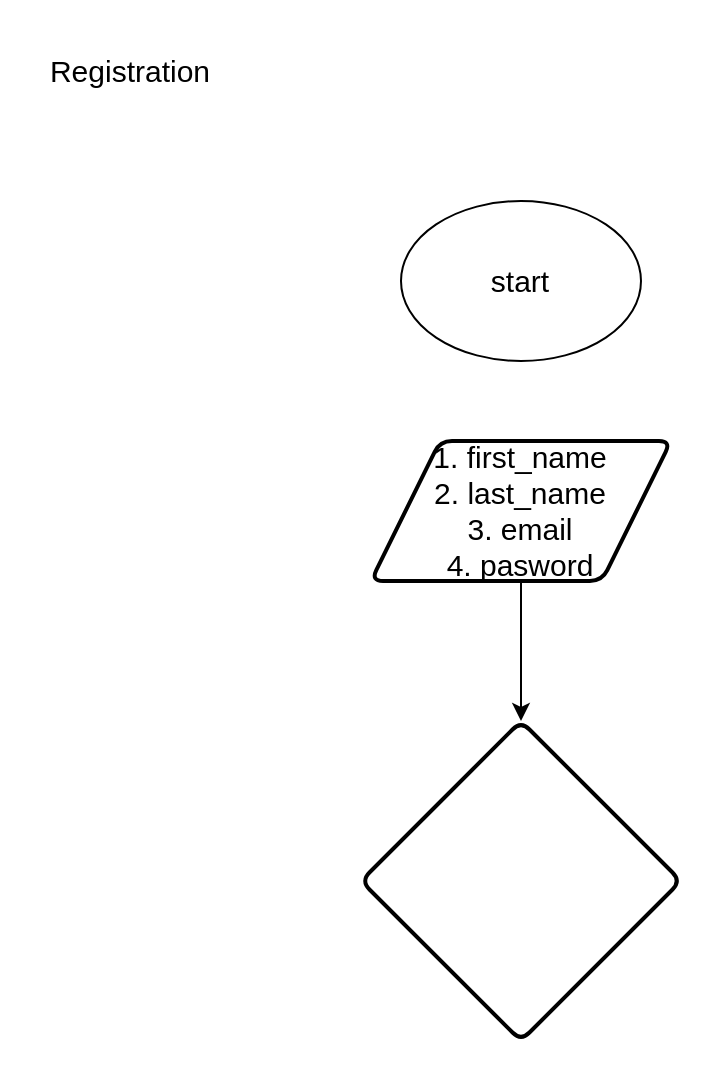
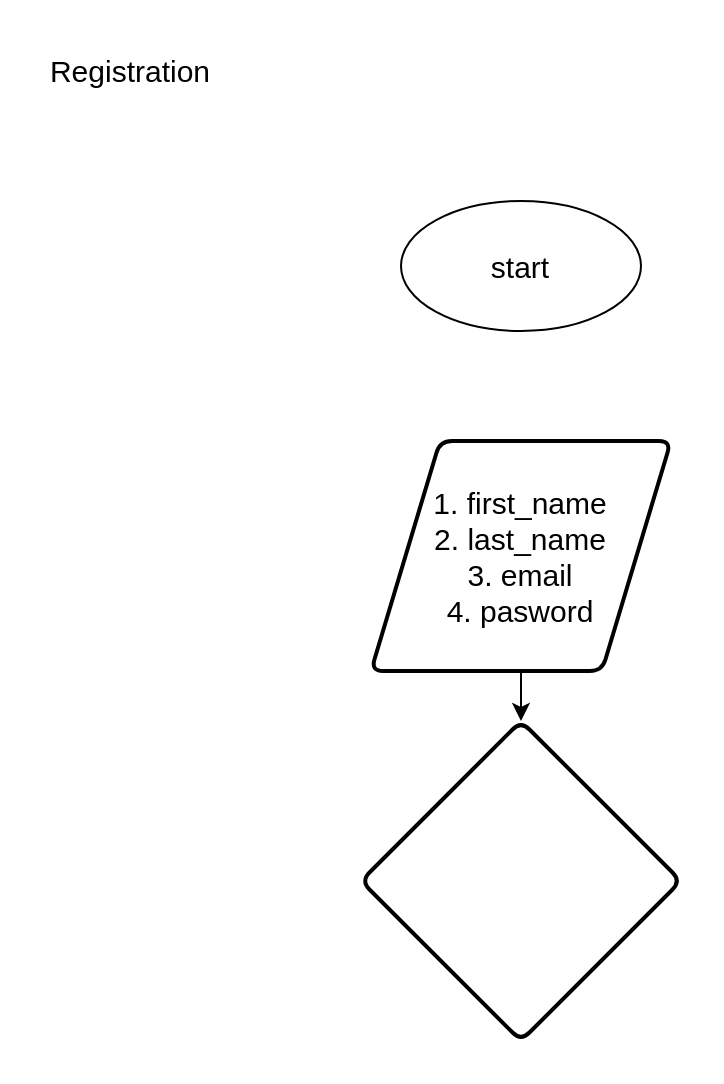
  <mxCell id="0" />
  <mxCell id="1" parent="0" />
  <mxCell id="2" value="Registration" style="text;html=1;strokeColor=none;fillColor=none;align=center;verticalAlign=middle;whiteSpace=wrap;rounded=0;glass=1;fontSize=15;" vertex="1" parent="1"><mxGeometry x="20" y="20" width="90" height="30" as="geometry" /></mxCell>
- <mxCell id="3" value="start" style="ellipse;whiteSpace=wrap;html=1;glass=1;fontSize=15;" vertex="1" parent="1"><mxGeometry x="200" y="100" width="120" height="80" as="geometry" /></mxCell>
+ <mxCell id="3" value="start" style="ellipse;whiteSpace=wrap;html=1;glass=1;fontSize=15;" vertex="1" parent="1"><mxGeometry x="200" y="100" width="120" height="65" as="geometry" /></mxCell>
  <mxCell id="4" value="" style="edgeStyle=orthogonalEdgeStyle;rounded=0;orthogonalLoop=1;jettySize=auto;html=1;fontSize=15;" edge="1" parent="1" source="5" target="6"><mxGeometry relative="1" as="geometry" /></mxCell>
- <mxCell id="5" value="1. first_name&lt;br&gt;2. last_name&lt;br&gt;3. email&lt;br&gt;4. pasword" style="shape=parallelogram;html=1;strokeWidth=2;perimeter=parallelogramPerimeter;whiteSpace=wrap;rounded=1;arcSize=12;size=0.23;glass=1;fontSize=15;" vertex="1" parent="1"><mxGeometry x="185" y="220" width="150" height="70" as="geometry" /></mxCell>
+ <mxCell id="5" value="1. first_name&lt;br&gt;2. last_name&lt;br&gt;3. email&lt;br&gt;4. pasword" style="shape=parallelogram;html=1;strokeWidth=2;perimeter=parallelogramPerimeter;whiteSpace=wrap;rounded=1;arcSize=12;size=0.23;glass=1;fontSize=15;" vertex="1" parent="1"><mxGeometry x="185" y="220" width="150" height="115" as="geometry" /></mxCell>
  <mxCell id="6" value="" style="rhombus;whiteSpace=wrap;html=1;fontSize=15;strokeWidth=2;rounded=1;arcSize=12;glass=1;" vertex="1" parent="1"><mxGeometry x="180" y="360" width="160" height="160" as="geometry" /></mxCell>
